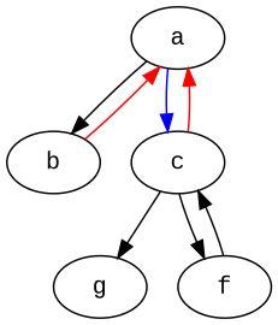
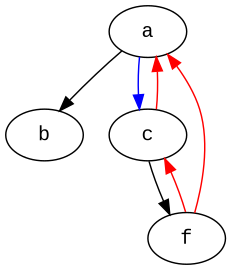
  digraph {
    fontname="Liberation Mono"
    node [fontname="Liberation Mono"]
    edge [fontname="Liberation Mono" color=red]
    a
    b
    c
-   g
    f
    a -> b [color=""]
    a -> c [color=blue]
-   b -> a
+   f -> a
    c -> a
-   c -> g [color=""]
    c -> f [color=black]
-   f -> c [color=black]
+   f -> c
  }
